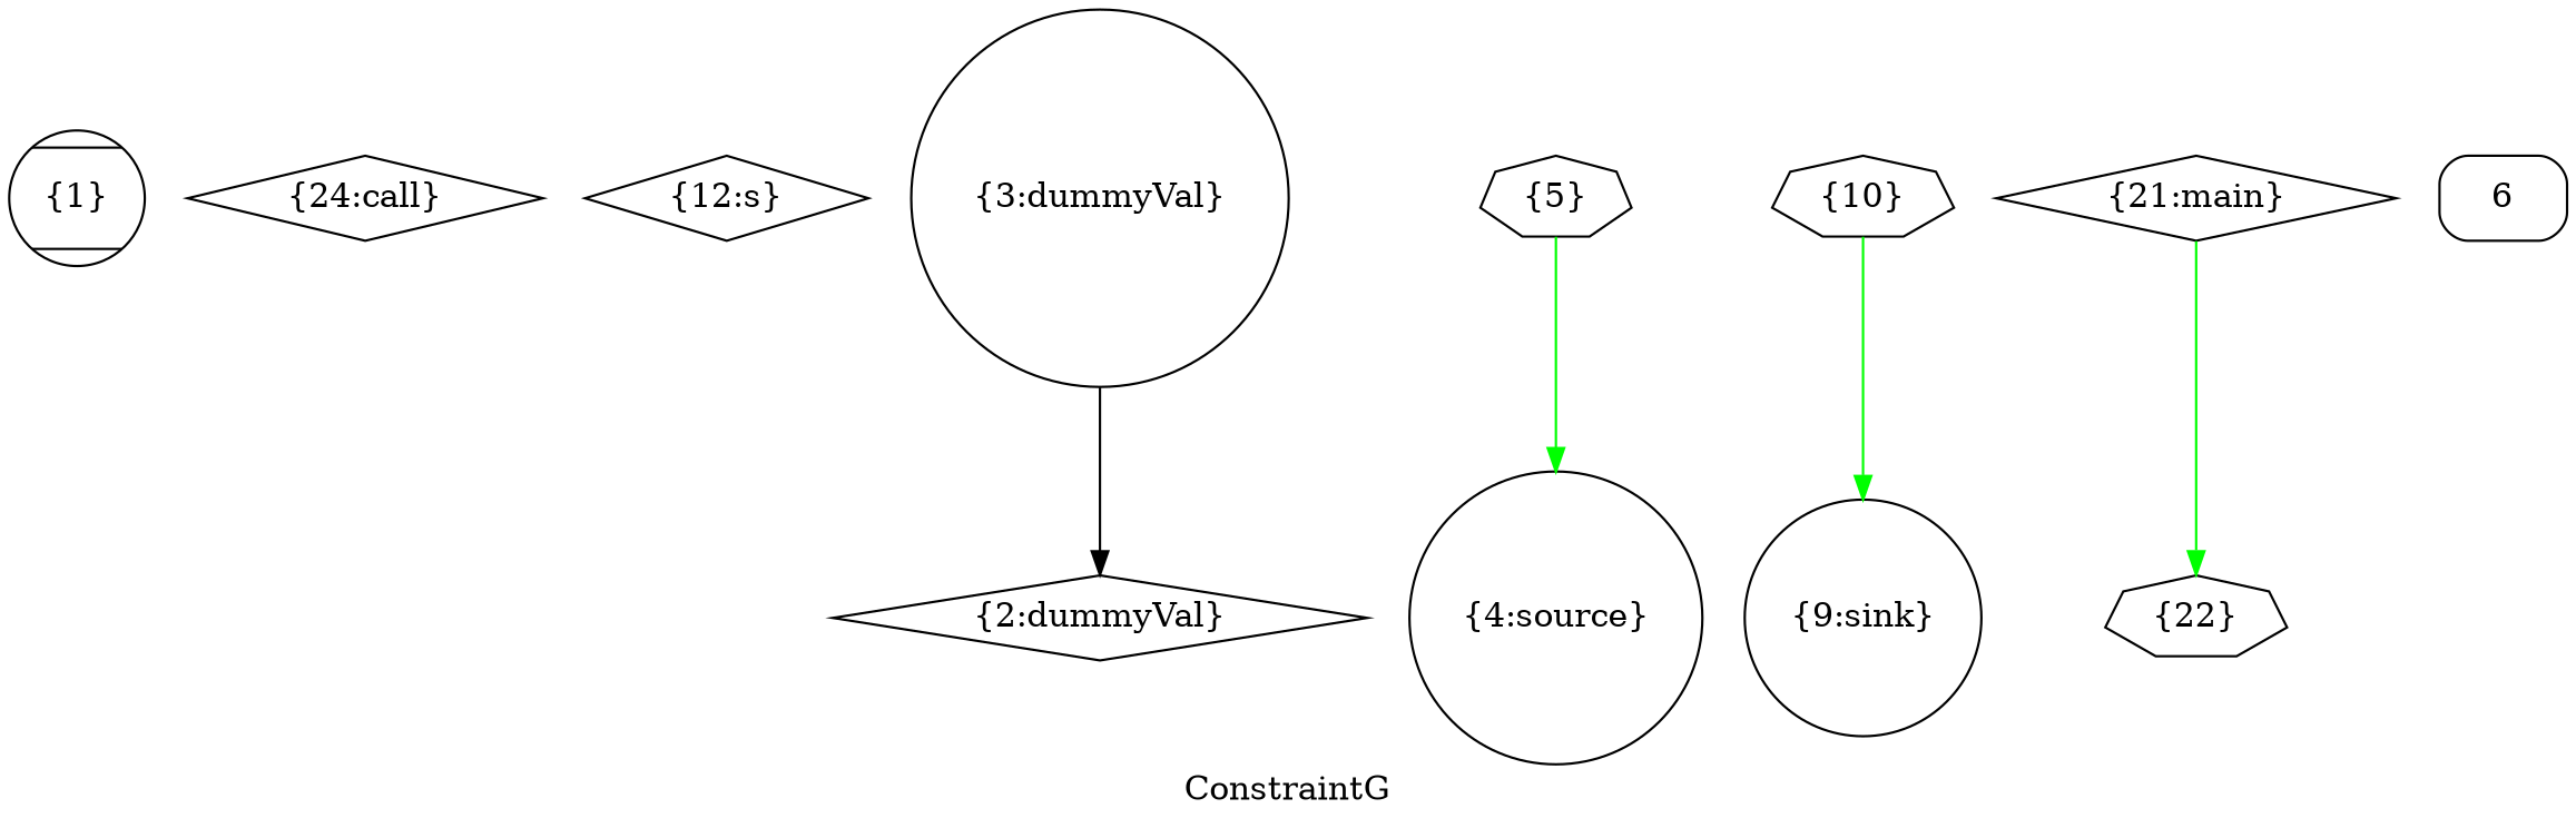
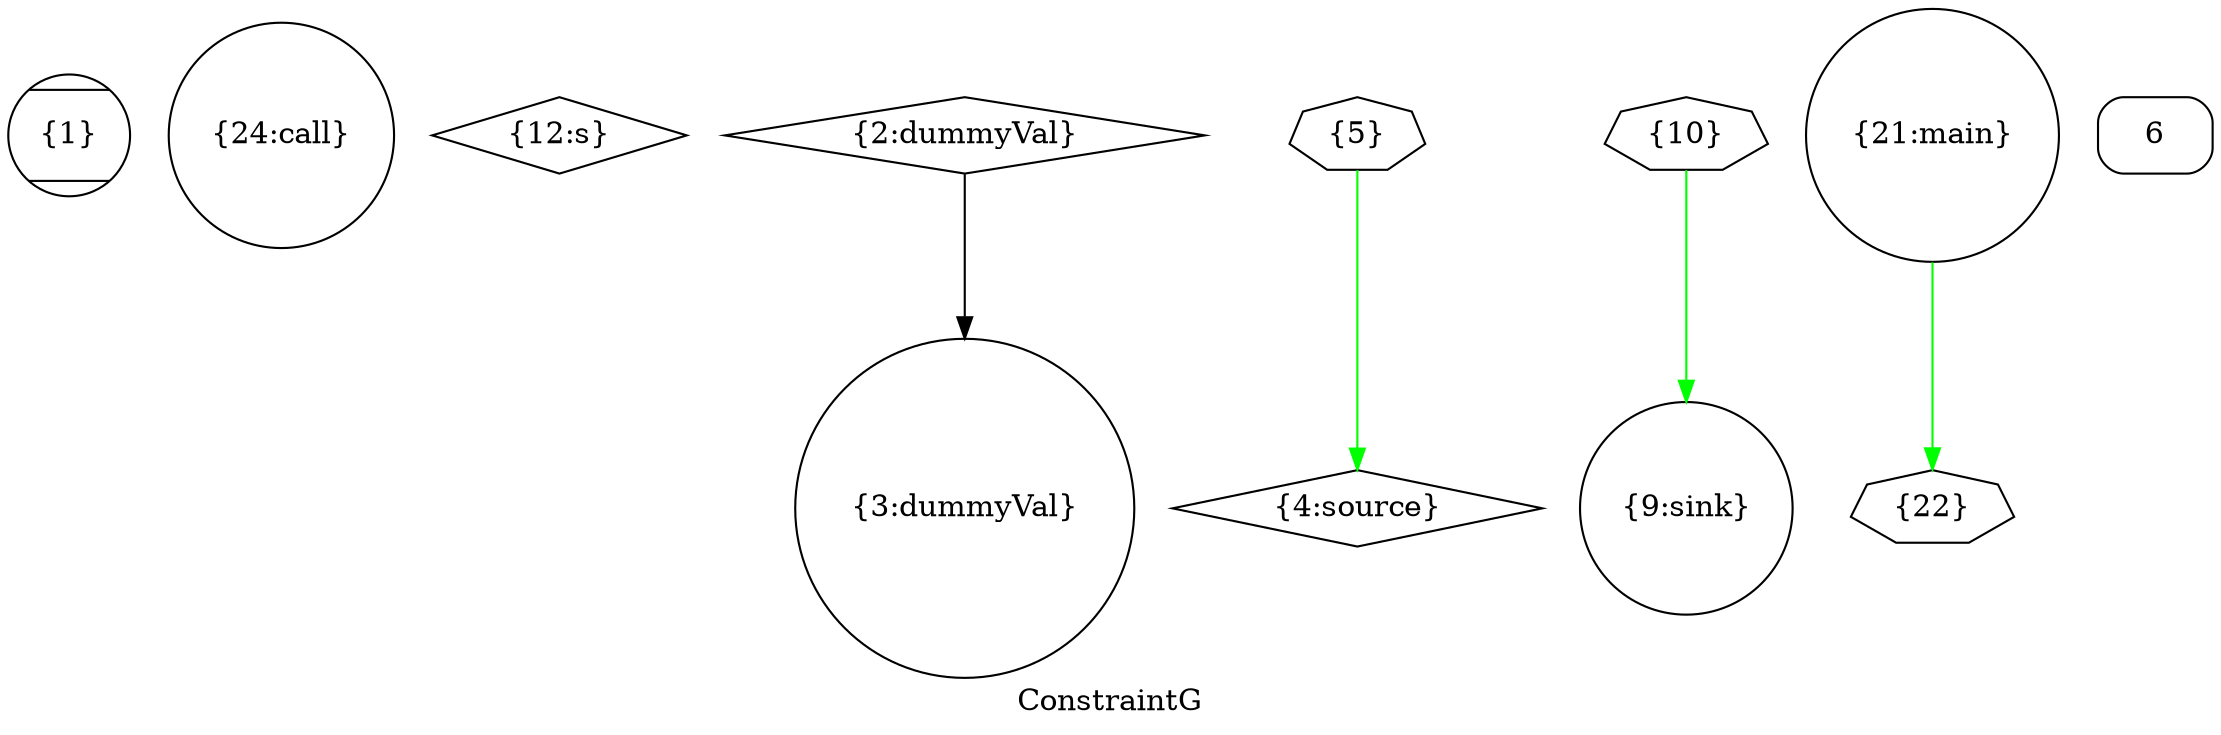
  digraph {
    label=ConstraintG
    node [shape=circle]
    edge [color=green]
    n1 [label="{1}" shape=Mcircle]
-   n2 [label="{24:call}" shape=diamond]
+   n2 [label="{24:call}"]
    n3 [label="{12:s}" shape=diamond]
    n4 [label="{2:dummyVal}" shape=diamond]
    n5 [label="{3:dummyVal}"]
-   n6 [label="{4:source}"]
+   n6 [label="{4:source}" shape=diamond]
    n7 [label="{9:sink}"]
-   n8 [label="{21:main}" shape=diamond]
+   n8 [label="{21:main}"]
    n9 [label="{22}" shape=septagon]
    n10 [label="{10}" shape=septagon]
    n11 [label="{5}" shape=septagon]
    n12 [label="{6}" shape=Mrecord]
-   n5 -> n4 [color=black]
+   n4 -> n5 [color=black]
    n8 -> n9
    n10 -> n7
    n11 -> n6
  }
